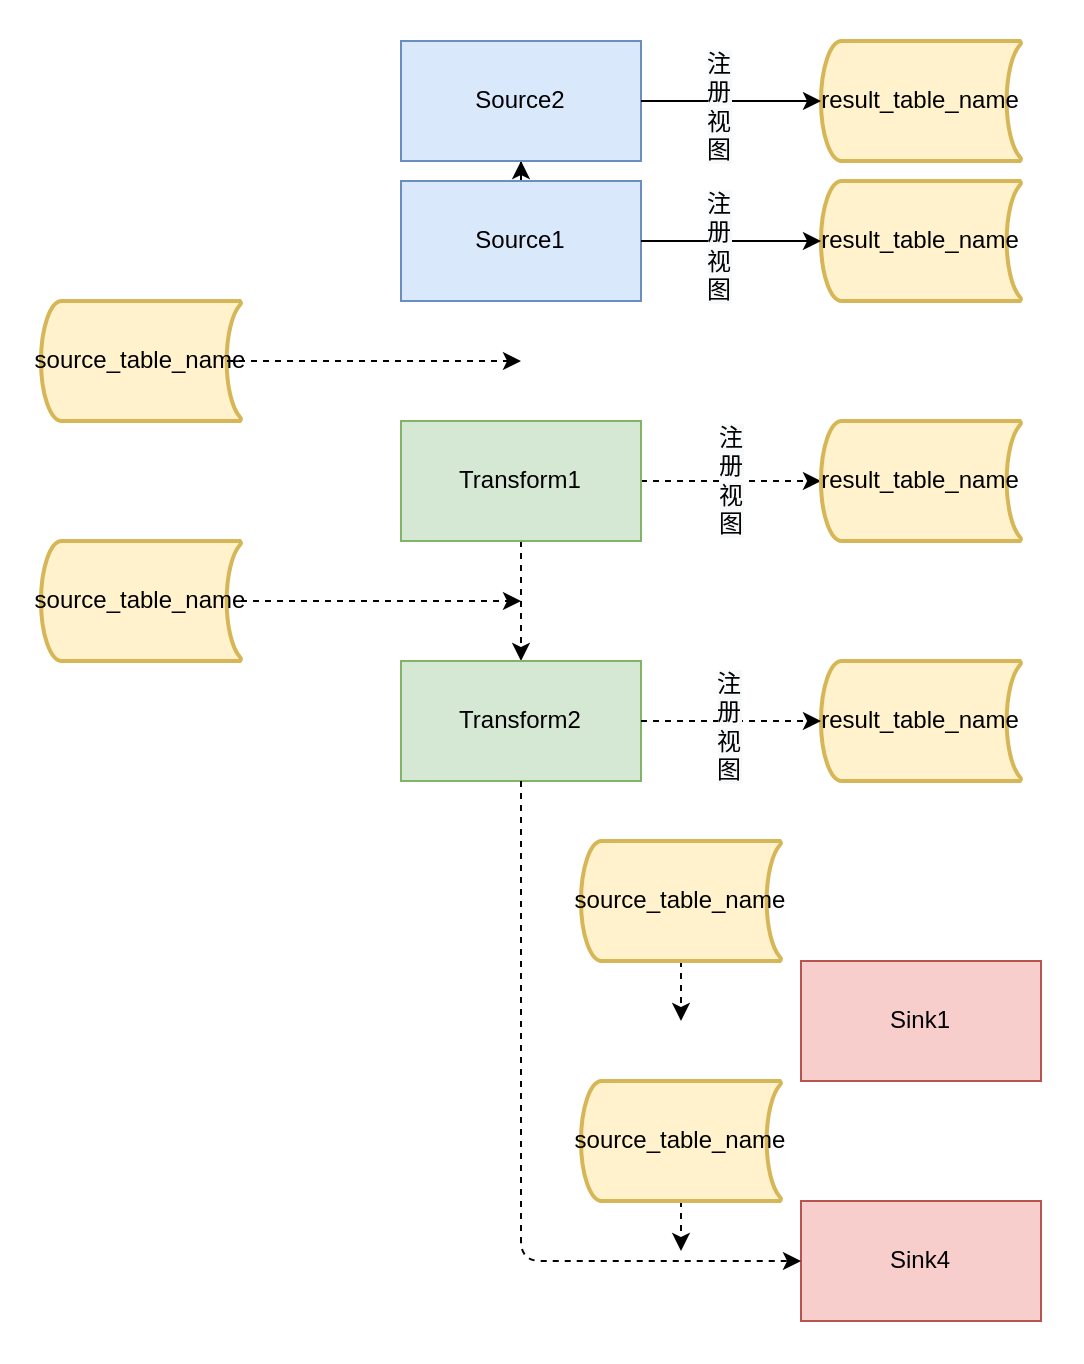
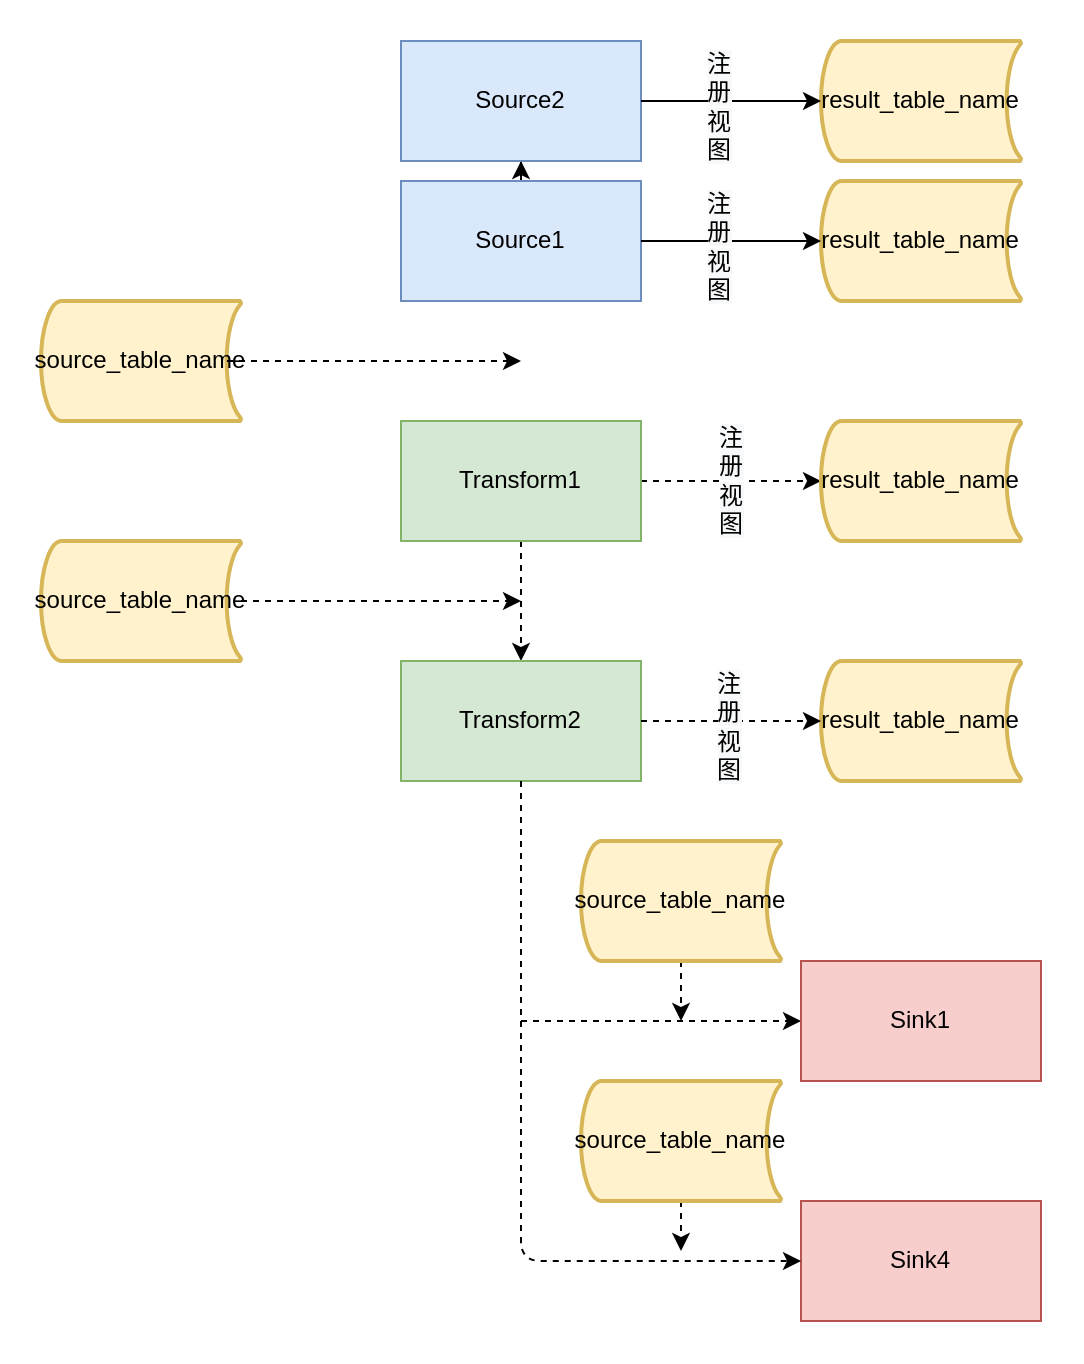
  <mxCell id="0" />
  <mxCell id="1" parent="0" />
  <mxCell id="2" value="" style="edgeStyle=orthogonalEdgeStyle;rounded=0;orthogonalLoop=1;jettySize=auto;html=1;dashed=1;" parent="1" source="4" target="7" edge="1"><mxGeometry relative="1" as="geometry" /></mxCell>
  <mxCell id="3" value="&lt;span style=&quot;font-size: 12px ; white-space: normal ; background-color: rgb(248 , 249 , 250)&quot;&gt;注册视图&lt;/span&gt;" style="edgeStyle=orthogonalEdgeStyle;rounded=0;orthogonalLoop=1;jettySize=auto;html=1;entryX=0;entryY=0.5;entryDx=0;entryDy=0;entryPerimeter=0;dashed=1;" parent="1" source="4" target="8" edge="1"><mxGeometry relative="1" as="geometry"><mxPoint x="400" y="240" as="targetPoint" /></mxGeometry></mxCell>
  <mxCell id="4" value="Transform1" style="rounded=0;whiteSpace=wrap;html=1;fillColor=#d5e8d4;strokeColor=#82b366;" parent="1" vertex="1"><mxGeometry x="200" y="210" width="120" height="60" as="geometry" /></mxCell>
  <mxCell id="5" value="source_table_name" style="strokeWidth=2;html=1;shape=mxgraph.flowchart.stored_data;whiteSpace=wrap;fillColor=#fff2cc;strokeColor=#d6b656;" parent="1" vertex="1"><mxGeometry x="20" y="150" width="100" height="60" as="geometry" /></mxCell>
+ <mxCell id="6" value="" style="edgeStyle=orthogonalEdgeStyle;rounded=0;orthogonalLoop=1;jettySize=auto;html=1;entryX=0;entryY=0.5;entryDx=0;entryDy=0;dashed=1;" edge="1" parent="1" source="7" target="18"><mxGeometry relative="1" as="geometry"><mxPoint x="260" y="470" as="targetPoint" /><Array as="points"><mxPoint x="260" y="510" /></Array></mxGeometry></mxCell>
  <mxCell id="7" value="Transform2" style="rounded=0;whiteSpace=wrap;html=1;fillColor=#d5e8d4;strokeColor=#82b366;" parent="1" vertex="1"><mxGeometry x="200" y="330" width="120" height="60" as="geometry" /></mxCell>
  <mxCell id="8" value="result_table_name" style="strokeWidth=2;html=1;shape=mxgraph.flowchart.stored_data;whiteSpace=wrap;fillColor=#fff2cc;strokeColor=#d6b656;" parent="1" vertex="1"><mxGeometry x="410" y="210" width="100" height="60" as="geometry" /></mxCell>
  <mxCell id="9" value="result_table_name" style="strokeWidth=2;html=1;shape=mxgraph.flowchart.stored_data;whiteSpace=wrap;fillColor=#fff2cc;strokeColor=#d6b656;" parent="1" vertex="1"><mxGeometry x="410" y="330" width="100" height="60" as="geometry" /></mxCell>
  <mxCell id="10" value="" style="edgeStyle=orthogonalEdgeStyle;rounded=0;orthogonalLoop=1;jettySize=auto;html=1;entryX=0;entryY=0.5;entryDx=0;entryDy=0;entryPerimeter=0;dashed=1;exitX=1;exitY=0.5;exitDx=0;exitDy=0;" parent="1" source="7" target="9" edge="1"><mxGeometry relative="1" as="geometry"><mxPoint x="330" y="365" as="sourcePoint" /><mxPoint x="410" y="365" as="targetPoint" /></mxGeometry></mxCell>
  <mxCell id="11" value="&lt;span style=&quot;white-space: normal ; background-color: rgb(248 , 249 , 250)&quot;&gt;注册视图&lt;/span&gt;" style="text;html=1;resizable=0;points=[];align=center;verticalAlign=middle;labelBackgroundColor=#ffffff;" parent="10" vertex="1" connectable="0"><mxGeometry x="-0.044" y="-2" relative="1" as="geometry"><mxPoint as="offset" /></mxGeometry></mxCell>
  <mxCell id="12" value="" style="edgeStyle=orthogonalEdgeStyle;rounded=0;orthogonalLoop=1;jettySize=auto;html=1;dashed=1;" parent="1" source="25" target="21" edge="1"><mxGeometry relative="1" as="geometry"><mxPoint x="260" y="60" as="targetPoint" /></mxGeometry></mxCell>
  <mxCell id="13" value="" style="edgeStyle=orthogonalEdgeStyle;rounded=0;orthogonalLoop=1;jettySize=auto;html=1;dashed=1;" parent="1" source="14" edge="1"><mxGeometry relative="1" as="geometry"><mxPoint x="260" y="300" as="targetPoint" /></mxGeometry></mxCell>
  <mxCell id="14" value="source_table_name" style="strokeWidth=2;html=1;shape=mxgraph.flowchart.stored_data;whiteSpace=wrap;fillColor=#fff2cc;strokeColor=#d6b656;" parent="1" vertex="1"><mxGeometry x="20" y="270" width="100" height="60" as="geometry" /></mxCell>
  <mxCell id="15" value="Sink4" style="rounded=0;whiteSpace=wrap;html=1;fillColor=#f8cecc;strokeColor=#b85450;" parent="1" vertex="1"><mxGeometry x="400" y="600" width="120" height="60" as="geometry" /></mxCell>
  <mxCell id="16" value="" style="edgeStyle=orthogonalEdgeStyle;rounded=0;orthogonalLoop=1;jettySize=auto;html=1;dashed=1;" parent="1" source="17" edge="1"><mxGeometry relative="1" as="geometry"><mxPoint x="340" y="625" as="targetPoint" /><Array as="points"><mxPoint x="340" y="625" /></Array></mxGeometry></mxCell>
  <mxCell id="17" value="source_table_name" style="strokeWidth=2;html=1;shape=mxgraph.flowchart.stored_data;whiteSpace=wrap;fillColor=#fff2cc;strokeColor=#d6b656;" parent="1" vertex="1"><mxGeometry x="290" y="540" width="100" height="60" as="geometry" /></mxCell>
  <mxCell id="18" value="Sink1" style="rounded=0;whiteSpace=wrap;html=1;fillColor=#f8cecc;strokeColor=#b85450;" parent="1" vertex="1"><mxGeometry x="400" y="480" width="120" height="60" as="geometry" /></mxCell>
  <mxCell id="19" value="" style="edgeStyle=orthogonalEdgeStyle;rounded=0;orthogonalLoop=1;jettySize=auto;html=1;dashed=1;" parent="1" source="20" edge="1"><mxGeometry relative="1" as="geometry"><mxPoint x="340" y="510" as="targetPoint" /></mxGeometry></mxCell>
  <mxCell id="20" value="source_table_name" style="strokeWidth=2;html=1;shape=mxgraph.flowchart.stored_data;whiteSpace=wrap;fillColor=#fff2cc;strokeColor=#d6b656;" parent="1" vertex="1"><mxGeometry x="290" y="420" width="100" height="60" as="geometry" /></mxCell>
  <mxCell id="21" value="Source2" style="rounded=0;whiteSpace=wrap;html=1;fillColor=#dae8fc;strokeColor=#6c8ebf;" parent="1" vertex="1"><mxGeometry x="200" y="20" width="120" height="60" as="geometry" /></mxCell>
  <mxCell id="22" value="result_table_name" style="strokeWidth=2;html=1;shape=mxgraph.flowchart.stored_data;whiteSpace=wrap;fillColor=#fff2cc;strokeColor=#d6b656;" parent="1" vertex="1"><mxGeometry x="410" y="20" width="100" height="60" as="geometry" /></mxCell>
  <mxCell id="23" value="" style="edgeStyle=orthogonalEdgeStyle;rounded=0;orthogonalLoop=1;jettySize=auto;html=1;entryX=0;entryY=0.5;entryDx=0;entryDy=0;entryPerimeter=0;" parent="1" source="21" target="22" edge="1"><mxGeometry relative="1" as="geometry"><mxPoint x="320" y="265" as="targetPoint" /></mxGeometry></mxCell>
  <mxCell id="24" value="&lt;span style=&quot;white-space: normal ; background-color: rgb(248 , 249 , 250)&quot;&gt;注册视图&lt;/span&gt;" style="text;html=1;resizable=0;points=[];align=center;verticalAlign=middle;labelBackgroundColor=#ffffff;" parent="23" vertex="1" connectable="0"><mxGeometry x="-0.15" y="-2" relative="1" as="geometry"><mxPoint as="offset" /></mxGeometry></mxCell>
  <mxCell id="25" value="Source1" style="rounded=0;whiteSpace=wrap;html=1;fillColor=#dae8fc;strokeColor=#6c8ebf;" parent="1" vertex="1"><mxGeometry x="200" y="90" width="120" height="60" as="geometry" /></mxCell>
  <mxCell id="26" value="result_table_name" style="strokeWidth=2;html=1;shape=mxgraph.flowchart.stored_data;whiteSpace=wrap;fillColor=#fff2cc;strokeColor=#d6b656;" parent="1" vertex="1"><mxGeometry x="410" y="90" width="100" height="60" as="geometry" /></mxCell>
  <mxCell id="27" value="" style="edgeStyle=orthogonalEdgeStyle;rounded=0;orthogonalLoop=1;jettySize=auto;html=1;entryX=0;entryY=0.5;entryDx=0;entryDy=0;entryPerimeter=0;" parent="1" source="25" target="26" edge="1"><mxGeometry relative="1" as="geometry"><mxPoint x="320" y="335" as="targetPoint" /></mxGeometry></mxCell>
  <mxCell id="28" value="&lt;span style=&quot;white-space: normal ; background-color: rgb(248 , 249 , 250)&quot;&gt;注册视图&lt;/span&gt;" style="text;html=1;resizable=0;points=[];align=center;verticalAlign=middle;labelBackgroundColor=#ffffff;" parent="27" vertex="1" connectable="0"><mxGeometry x="-0.15" y="-2" relative="1" as="geometry"><mxPoint as="offset" /></mxGeometry></mxCell>
  <mxCell id="29" value="" style="endArrow=classic;html=1;dashed=1;entryX=0;entryY=0.5;entryDx=0;entryDy=0;exitX=0.5;exitY=1;exitDx=0;exitDy=0;" edge="1" parent="1" source="7" target="15"><mxGeometry width="50" height="50" relative="1" as="geometry"><mxPoint x="60" y="775" as="sourcePoint" /><mxPoint x="110" y="725" as="targetPoint" /><Array as="points"><mxPoint x="260" y="630" /></Array></mxGeometry></mxCell>
  <mxCell id="30" value="" style="edgeStyle=orthogonalEdgeStyle;rounded=0;orthogonalLoop=1;jettySize=auto;html=1;dashed=1;exitX=0.93;exitY=0.5;exitDx=0;exitDy=0;exitPerimeter=0;" edge="1" parent="1" source="5"><mxGeometry relative="1" as="geometry"><mxPoint x="260" y="180" as="targetPoint" /><mxPoint x="120" y="375" as="sourcePoint" /></mxGeometry></mxCell>
